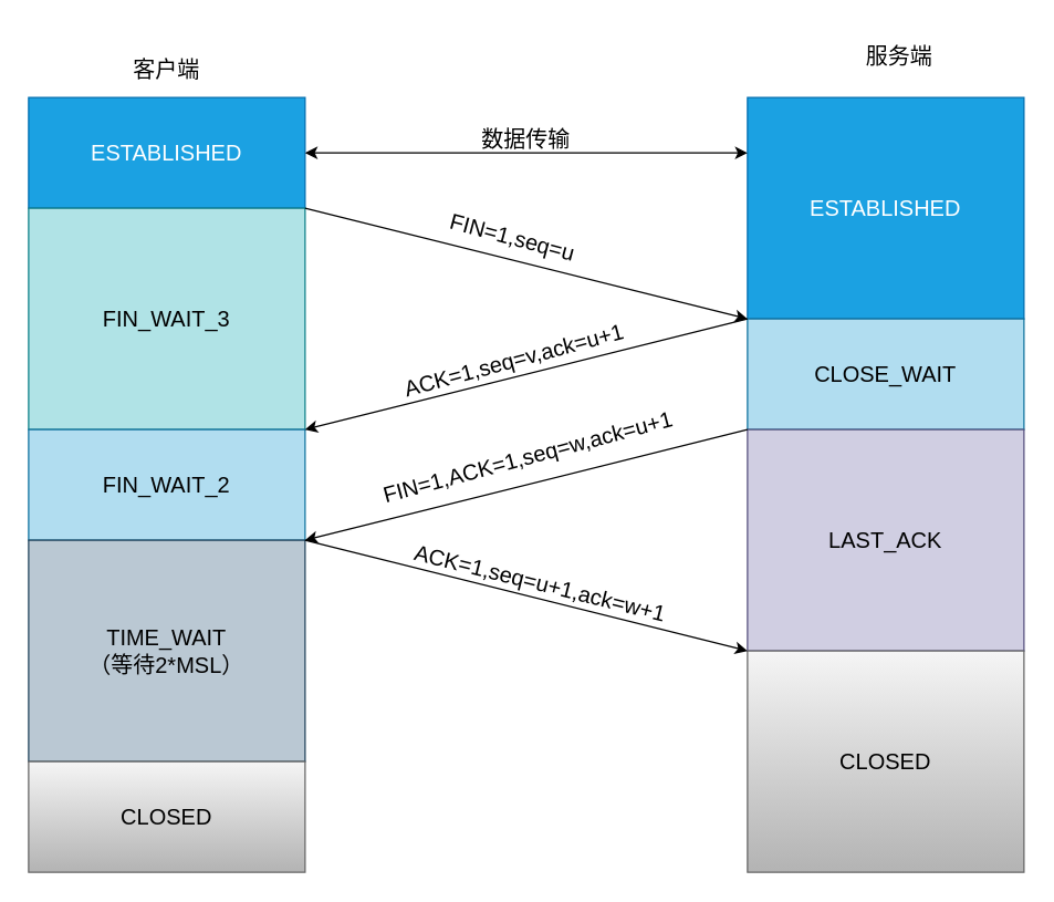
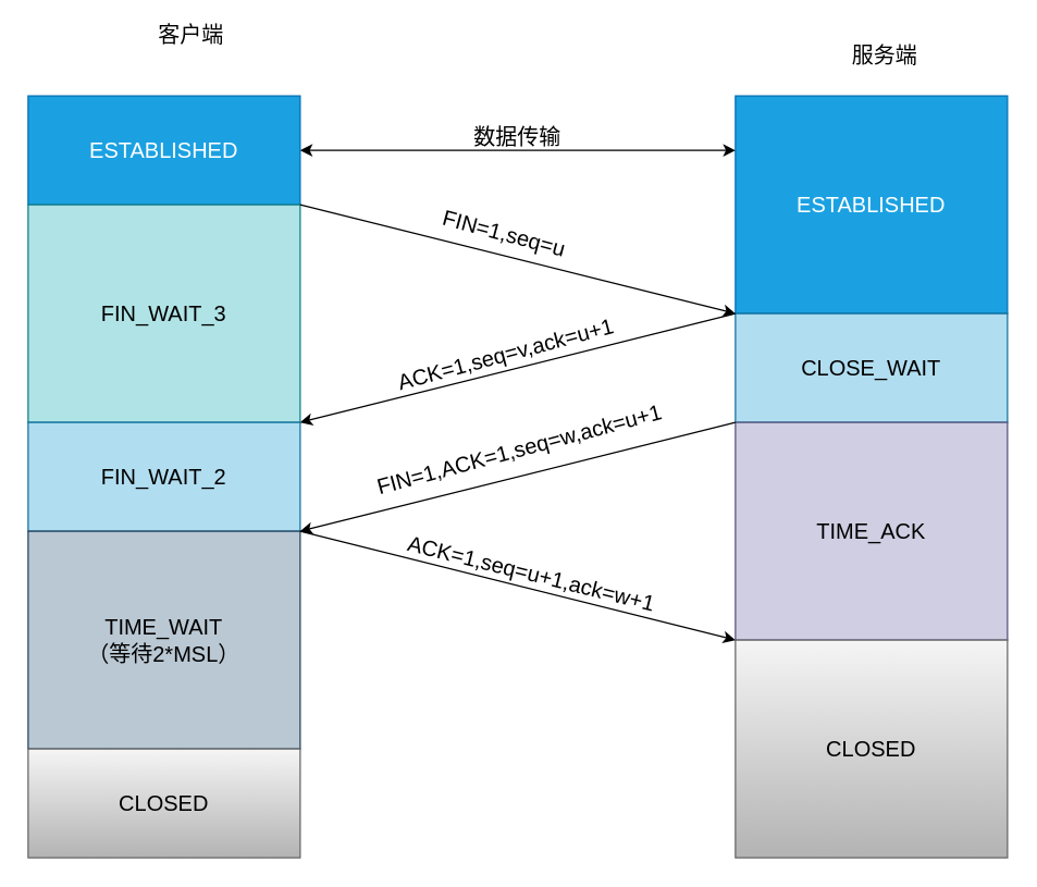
  <mxCell id="0" />
  <mxCell id="1" parent="0" />
  <mxCell id="2" value="ESTABLISHED" style="text;html=1;strokeColor=#006EAF;fillColor=#1ba1e2;align=center;verticalAlign=middle;whiteSpace=wrap;rounded=0;labelBackgroundColor=none;fontSize=16;fontColor=#ffffff;" vertex="1" parent="1"><mxGeometry x="20" y="70" width="200" height="80" as="geometry" /></mxCell>
  <mxCell id="3" value="ESTABLISHED" style="text;html=1;strokeColor=#006EAF;fillColor=#1ba1e2;align=center;verticalAlign=middle;whiteSpace=wrap;rounded=0;labelBackgroundColor=none;fontSize=16;fontColor=#ffffff;" vertex="1" parent="1"><mxGeometry x="540" y="70" width="200" height="160" as="geometry" /></mxCell>
  <mxCell id="4" value="" style="endArrow=classic;startArrow=classic;html=1;exitX=1;exitY=0.5;exitDx=0;exitDy=0;entryX=0;entryY=0.25;entryDx=0;entryDy=0;" edge="1" parent="1" target="3" source="2"><mxGeometry width="50" height="50" relative="1" as="geometry"><mxPoint x="220" y="-150" as="sourcePoint" /><mxPoint x="530" y="150" as="targetPoint" /></mxGeometry></mxCell>
  <mxCell id="5" value="&lt;span style=&quot;font-size: 16px&quot;&gt;数据传输&lt;/span&gt;" style="text;html=1;strokeColor=none;fillColor=none;align=center;verticalAlign=middle;whiteSpace=wrap;rounded=0;" vertex="1" parent="1"><mxGeometry x="340" y="80" width="80" height="40" as="geometry" /></mxCell>
- <mxCell id="6" value="&lt;span style=&quot;font-size: 16px&quot;&gt;客户端&lt;/span&gt;" style="text;html=1;strokeColor=none;fillColor=none;align=center;verticalAlign=middle;whiteSpace=wrap;rounded=0;" vertex="1" parent="1"><mxGeometry x="80" y="30" width="80" height="40" as="geometry" /></mxCell>
+ <mxCell id="6" value="&lt;span style=&quot;font-size: 16px&quot;&gt;客户端&lt;/span&gt;" style="text;html=1;strokeColor=none;fillColor=none;align=center;verticalAlign=middle;whiteSpace=wrap;rounded=0;" vertex="1" parent="1"><mxGeometry x="100" y="5" width="80" height="40" as="geometry" /></mxCell>
  <mxCell id="7" value="&lt;span style=&quot;font-size: 16px&quot;&gt;服务端&lt;/span&gt;" style="text;html=1;strokeColor=none;fillColor=none;align=center;verticalAlign=middle;whiteSpace=wrap;rounded=0;" vertex="1" parent="1"><mxGeometry x="610" y="20" width="80" height="40" as="geometry" /></mxCell>
  <mxCell id="8" value="FIN_WAIT_3" style="text;html=1;strokeColor=#0e8088;fillColor=#b0e3e6;align=center;verticalAlign=middle;whiteSpace=wrap;rounded=0;labelBackgroundColor=none;fontSize=16;" vertex="1" parent="1"><mxGeometry x="20" y="150" width="200" height="160" as="geometry" /></mxCell>
  <mxCell id="9" value="CLOSE_WAIT" style="text;html=1;strokeColor=#10739e;fillColor=#b1ddf0;align=center;verticalAlign=middle;whiteSpace=wrap;rounded=0;labelBackgroundColor=none;fontSize=16;" vertex="1" parent="1"><mxGeometry x="540" y="230" width="200" height="80" as="geometry" /></mxCell>
  <mxCell id="10" value="FIN_WAIT_2" style="text;html=1;strokeColor=#10739e;fillColor=#b1ddf0;align=center;verticalAlign=middle;whiteSpace=wrap;rounded=0;labelBackgroundColor=none;fontSize=16;" vertex="1" parent="1"><mxGeometry x="20" y="310" width="200" height="80" as="geometry" /></mxCell>
- <mxCell id="11" value="LAST_ACK" style="text;html=1;strokeColor=#56517e;fillColor=#d0cee2;align=center;verticalAlign=middle;whiteSpace=wrap;rounded=0;labelBackgroundColor=none;fontSize=16;" vertex="1" parent="1"><mxGeometry x="540" y="310" width="200" height="160" as="geometry" /></mxCell>
+ <mxCell id="11" value="TIME_ACK" style="text;html=1;strokeColor=#56517e;fillColor=#d0cee2;align=center;verticalAlign=middle;whiteSpace=wrap;rounded=0;labelBackgroundColor=none;fontSize=16;" vertex="1" parent="1"><mxGeometry x="540" y="310" width="200" height="160" as="geometry" /></mxCell>
  <mxCell id="12" value="TIME_WAIT&lt;br&gt;（等待2*MSL）" style="text;html=1;strokeColor=#23445d;fillColor=#bac8d3;align=center;verticalAlign=middle;whiteSpace=wrap;rounded=0;labelBackgroundColor=none;fontSize=16;" vertex="1" parent="1"><mxGeometry x="20" width="200" height="160" as="geometry" y="390" /></mxCell>
  <mxCell id="13" value="CLOSED" style="text;html=1;strokeColor=#666666;fillColor=#f5f5f5;align=center;verticalAlign=middle;whiteSpace=wrap;rounded=0;labelBackgroundColor=none;fontSize=16;gradientColor=#b3b3b3;" vertex="1" parent="1"><mxGeometry x="20" y="550" width="200" height="80" as="geometry" /></mxCell>
  <mxCell id="14" value="CLOSED" style="text;html=1;strokeColor=#666666;fillColor=#f5f5f5;align=center;verticalAlign=middle;whiteSpace=wrap;rounded=0;labelBackgroundColor=none;fontSize=16;gradientColor=#b3b3b3;" vertex="1" parent="1"><mxGeometry x="540" y="470" width="200" height="160" as="geometry" /></mxCell>
  <mxCell id="15" value="" style="endArrow=classic;html=1;entryX=0;entryY=0;entryDx=0;entryDy=0;exitX=1;exitY=1;exitDx=0;exitDy=0;" edge="1" parent="1"><mxGeometry relative="1" as="geometry"><mxPoint x="220" y="150" as="sourcePoint" /><mxPoint x="540" y="230" as="targetPoint" /></mxGeometry></mxCell>
  <mxCell id="16" value="&lt;font style=&quot;font-size: 16px&quot;&gt;FIN=1,seq=u&lt;/font&gt;" style="edgeLabel;resizable=0;html=1;align=center;verticalAlign=middle;rotation=15;" connectable="0" vertex="1" parent="15"><mxGeometry relative="1" as="geometry"><mxPoint x="-10.07" y="-20.02" as="offset" /></mxGeometry></mxCell>
  <mxCell id="17" value="" style="endArrow=classic;html=1;exitX=0;exitY=0;exitDx=0;exitDy=0;entryX=1;entryY=1;entryDx=0;entryDy=0;" edge="1" parent="1" target="8"><mxGeometry relative="1" as="geometry"><mxPoint x="540" y="230" as="sourcePoint" /><mxPoint x="220" y="270" as="targetPoint" /></mxGeometry></mxCell>
  <mxCell id="18" value="&lt;font style=&quot;font-size: 16px&quot;&gt;ACK=1,seq=v,ack=u+1&lt;/font&gt;" style="edgeLabel;resizable=0;html=1;align=center;verticalAlign=middle;rotation=345;" connectable="0" vertex="1" parent="17"><mxGeometry relative="1" as="geometry"><mxPoint x="-9.93" y="-9.99" as="offset" /></mxGeometry></mxCell>
  <mxCell id="19" value="" style="endArrow=classic;html=1;exitX=0;exitY=0;exitDx=0;exitDy=0;entryX=1;entryY=1;entryDx=0;entryDy=0;" edge="1" parent="1"><mxGeometry relative="1" as="geometry"><mxPoint x="540" y="310" as="sourcePoint" /><mxPoint x="220" as="targetPoint" y="390" /></mxGeometry></mxCell>
  <mxCell id="20" value="&lt;font style=&quot;font-size: 16px&quot;&gt;FIN=1,ACK=1,seq=w,ack=u+1&lt;/font&gt;" style="edgeLabel;resizable=0;html=1;align=center;verticalAlign=middle;rotation=345;" connectable="0" vertex="1" parent="19"><mxGeometry relative="1" as="geometry"><mxPoint x="0.07" y="-20.02" as="offset" /></mxGeometry></mxCell>
  <mxCell id="21" value="" style="endArrow=classic;html=1;entryX=0;entryY=0;entryDx=0;entryDy=0;exitX=1;exitY=1;exitDx=0;exitDy=0;" edge="1" parent="1"><mxGeometry relative="1" as="geometry"><mxPoint x="220" as="sourcePoint" y="390" /><mxPoint x="540" y="470" as="targetPoint" /></mxGeometry></mxCell>
  <mxCell id="22" value="&lt;font style=&quot;font-size: 16px&quot;&gt;ACK=1,seq=u+1,ack=w+1&lt;/font&gt;" style="edgeLabel;resizable=0;html=1;align=center;verticalAlign=middle;rotation=14;" connectable="0" vertex="1" parent="21"><mxGeometry relative="1" as="geometry"><mxPoint x="9.79" y="-10.05" as="offset" /></mxGeometry></mxCell>
